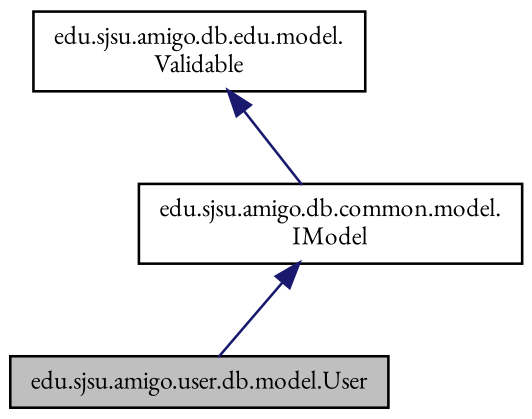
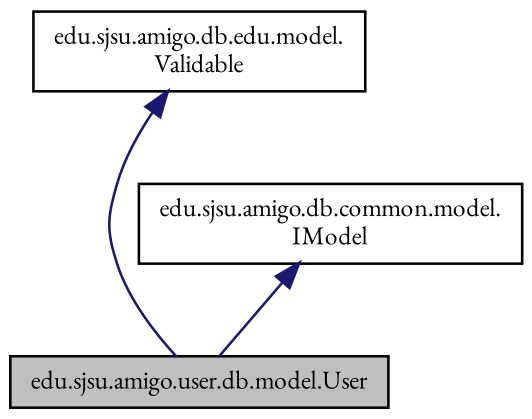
  digraph {
    fontname="EB Garamond"
    node [color=black fillcolor=white fontname="EB Garamond" fontsize=10 shape=record style=filled]
    edge [color=midnightblue dir=back fontname="EB Garamond" fontsize=10 labelfontname=Helvetica labelfontsize=10 style=solid]
    n1 [fillcolor=grey75 fontcolor=black height=0.2 label="edu.sjsu.amigo.user.db.model.User" width=0.4]
    n2 [height=0.2 label="edu.sjsu.amigo.db.edu.model.\lValidable" width=0.4]
    n3 [height=0.2 label="edu.sjsu.amigo.db.common.model.\lIModel" width=0.4]
-   n2 -> n3
+   n2 -> n1
    n3 -> n1
  }
